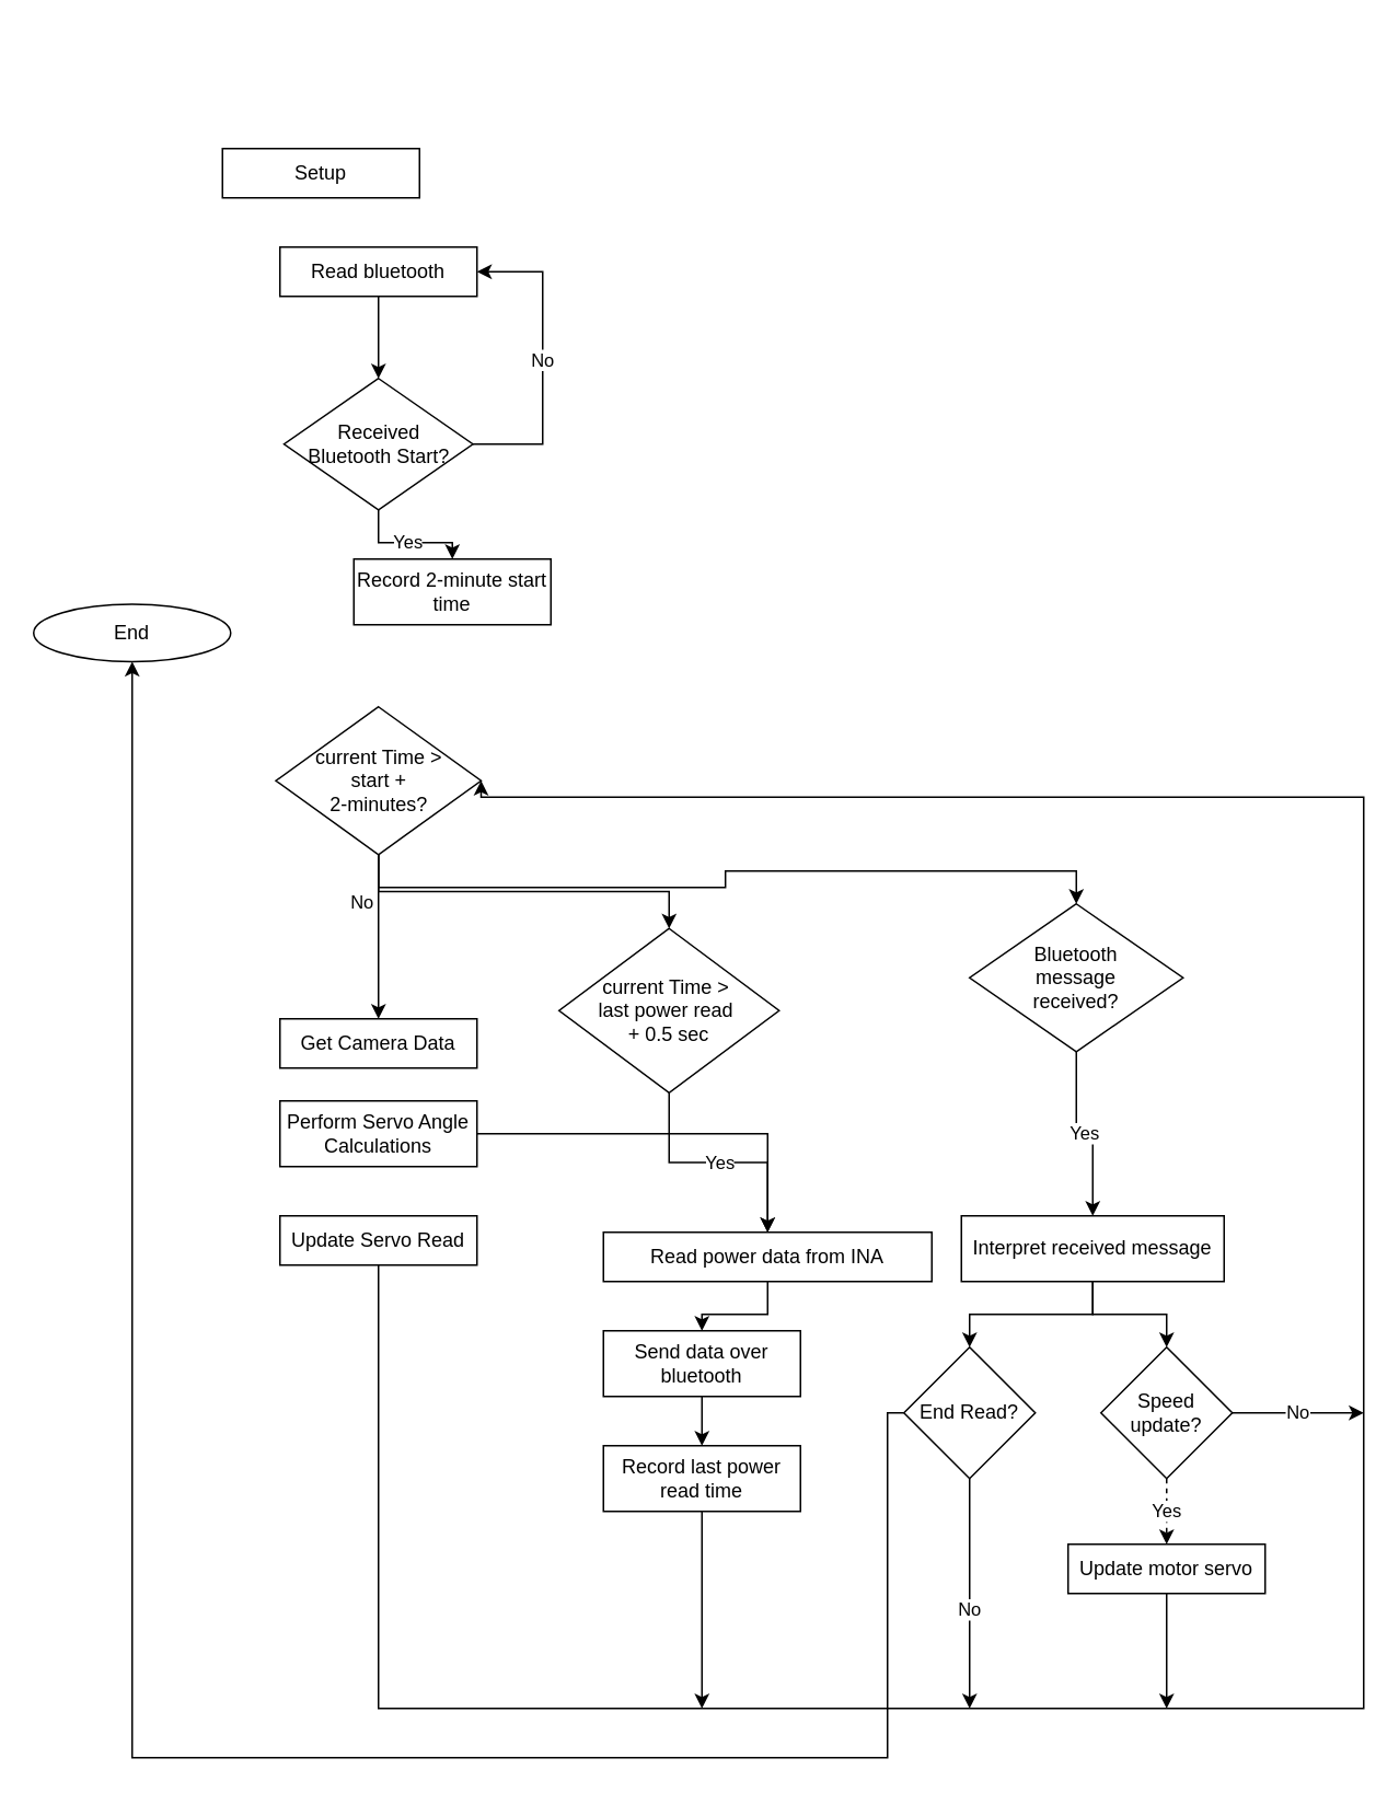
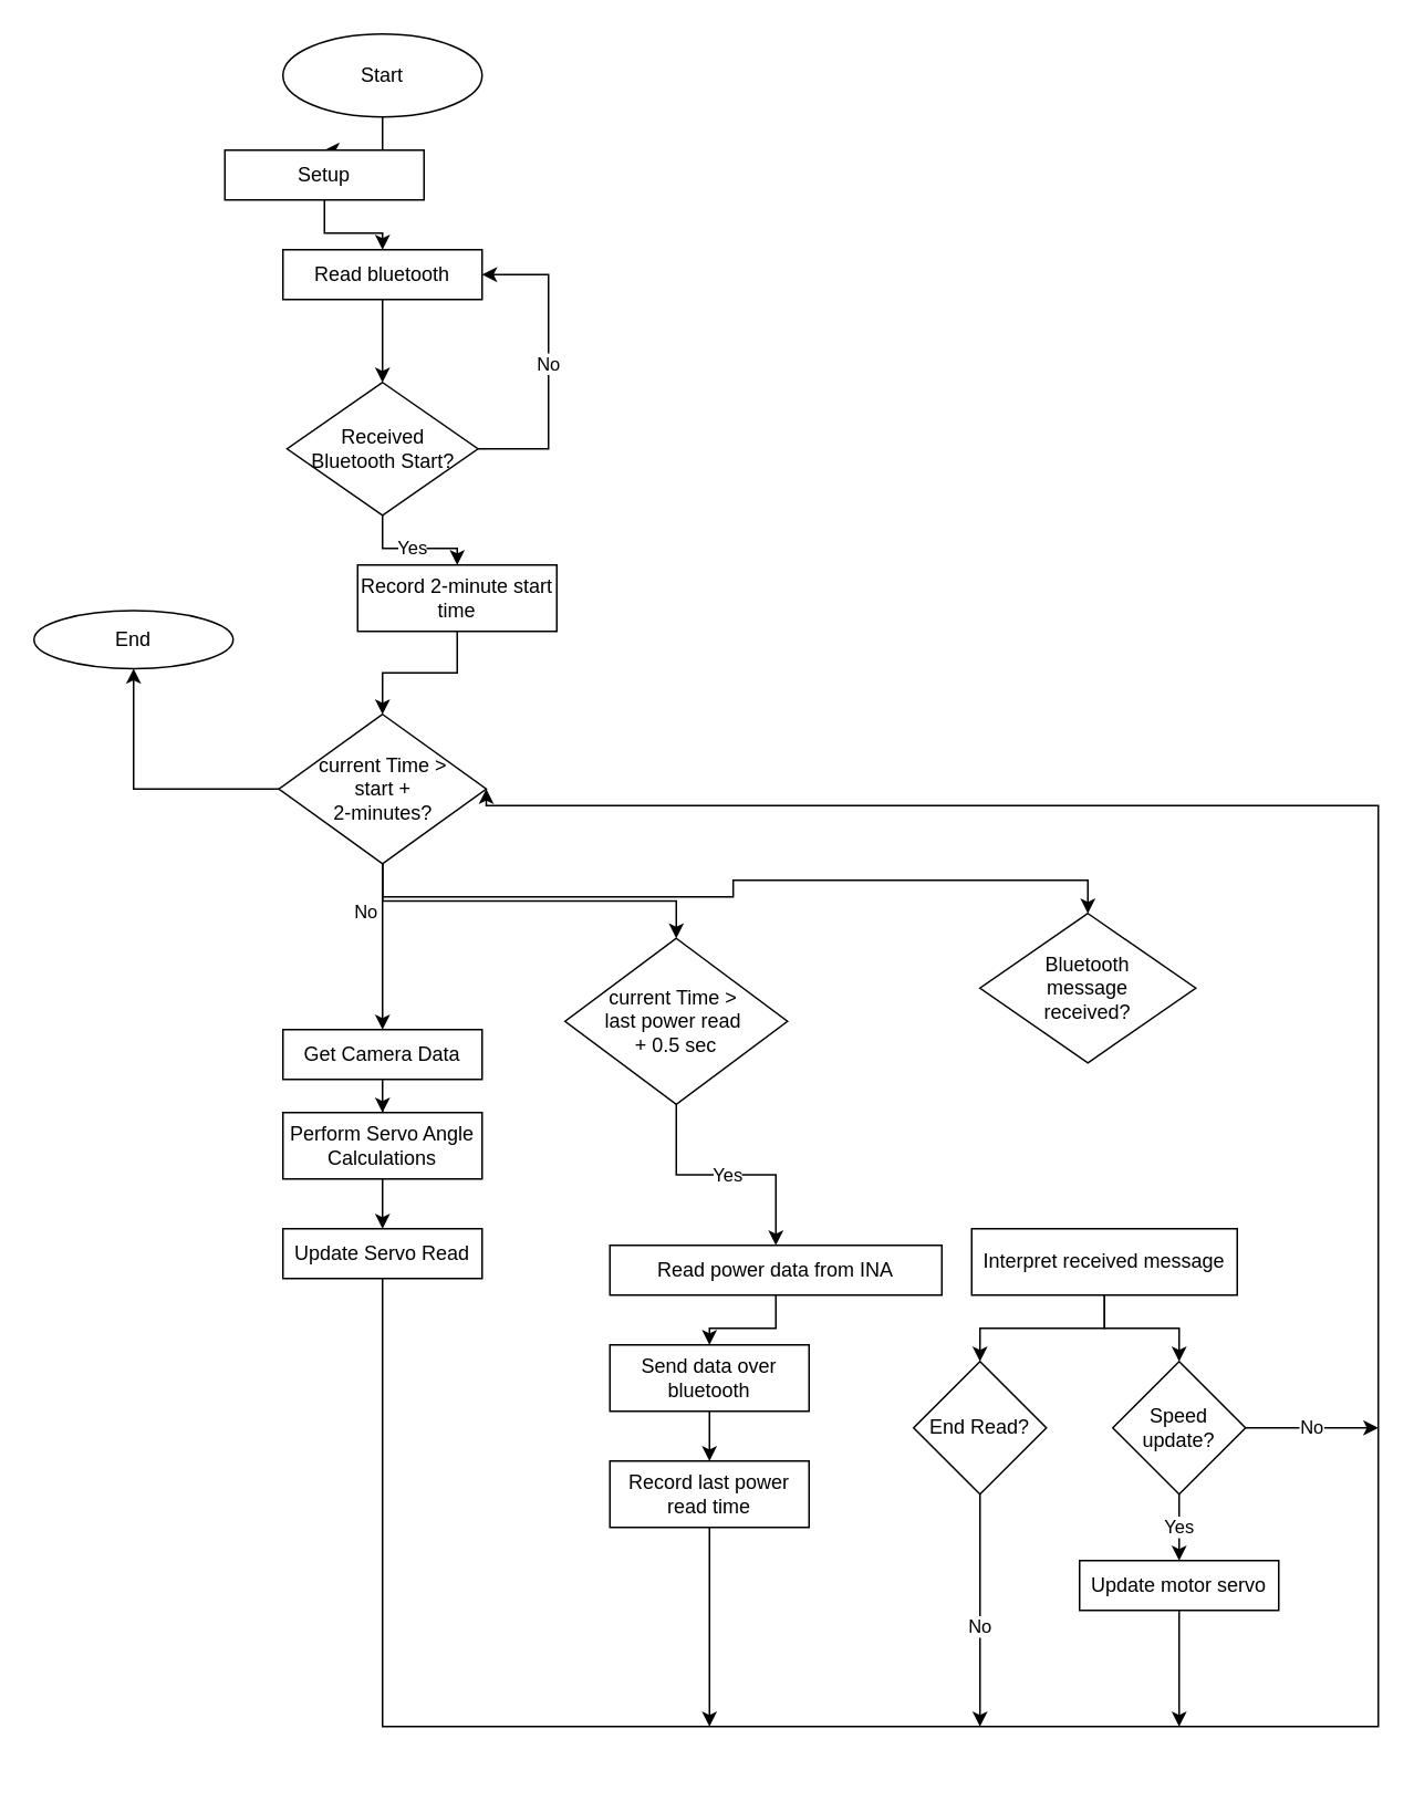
  <mxCell id="0" />
  <mxCell id="1" parent="0" />
+ <mxCell id="2" value="" style="edgeStyle=orthogonalEdgeStyle;rounded=0;orthogonalLoop=1;jettySize=auto;html=1;" edge="1" parent="1" source="3" target="5"><mxGeometry relative="1" as="geometry" /></mxCell>
+ <mxCell id="3" value="Start" style="ellipse;whiteSpace=wrap;html=1;" vertex="1" parent="1"><mxGeometry x="170" y="20" width="120" height="50" as="geometry" /></mxCell>
+ <mxCell id="4" value="" style="edgeStyle=orthogonalEdgeStyle;rounded=0;orthogonalLoop=1;jettySize=auto;html=1;" edge="1" parent="1" source="5" target="10"><mxGeometry relative="1" as="geometry" /></mxCell>
  <mxCell id="5" value="Setup" style="whiteSpace=wrap;html=1;" vertex="1" parent="1"><mxGeometry x="135" y="90" width="120" height="30" as="geometry" /></mxCell>
  <mxCell id="6" value="No" style="edgeStyle=orthogonalEdgeStyle;rounded=0;orthogonalLoop=1;jettySize=auto;html=1;entryX=1;entryY=0.5;entryDx=0;entryDy=0;exitX=1;exitY=0.5;exitDx=0;exitDy=0;" edge="1" parent="1" source="8" target="10"><mxGeometry relative="1" as="geometry"><Array as="points"><mxPoint x="330" y="270" /><mxPoint x="330" y="165" /></Array></mxGeometry></mxCell>
  <mxCell id="7" value="Yes" style="edgeStyle=orthogonalEdgeStyle;rounded=0;orthogonalLoop=1;jettySize=auto;html=1;" edge="1" parent="1" source="8" target="12"><mxGeometry relative="1" as="geometry" /></mxCell>
  <mxCell id="8" value="Received &lt;br&gt;Bluetooth Start?" style="rhombus;whiteSpace=wrap;html=1;" vertex="1" parent="1"><mxGeometry x="172.5" y="230" width="115" height="80" as="geometry" /></mxCell>
  <mxCell id="9" value="" style="edgeStyle=orthogonalEdgeStyle;rounded=0;orthogonalLoop=1;jettySize=auto;html=1;" edge="1" parent="1" source="10" target="8"><mxGeometry relative="1" as="geometry" /></mxCell>
  <mxCell id="10" value="Read bluetooth" style="whiteSpace=wrap;html=1;" vertex="1" parent="1"><mxGeometry x="170" y="150" width="120" height="30" as="geometry" /></mxCell>
+ <mxCell id="11" value="" style="edgeStyle=orthogonalEdgeStyle;rounded=0;orthogonalLoop=1;jettySize=auto;html=1;" edge="1" parent="1" source="12" target="17"><mxGeometry relative="1" as="geometry" /></mxCell>
  <mxCell id="12" value="Record 2-minute start time" style="whiteSpace=wrap;html=1;" vertex="1" parent="1"><mxGeometry x="215" y="340" width="120" height="40" as="geometry" /></mxCell>
  <mxCell id="13" value="No" style="edgeStyle=orthogonalEdgeStyle;rounded=0;orthogonalLoop=1;jettySize=auto;html=1;" edge="1" parent="1" source="17" target="19"><mxGeometry x="-0.427" y="-10" relative="1" as="geometry"><Array as="points"><mxPoint x="230" y="580" /><mxPoint x="230" y="580" /></Array><mxPoint as="offset" /></mxGeometry></mxCell>
  <mxCell id="14" style="edgeStyle=orthogonalEdgeStyle;rounded=0;orthogonalLoop=1;jettySize=auto;html=1;exitX=0.5;exitY=1;exitDx=0;exitDy=0;entryX=0.5;entryY=0;entryDx=0;entryDy=0;" edge="1" parent="1" source="17" target="25"><mxGeometry relative="1" as="geometry" /></mxCell>
  <mxCell id="15" style="edgeStyle=orthogonalEdgeStyle;rounded=0;orthogonalLoop=1;jettySize=auto;html=1;exitX=0.5;exitY=1;exitDx=0;exitDy=0;entryX=0.5;entryY=0;entryDx=0;entryDy=0;" edge="1" parent="1" source="17" target="33"><mxGeometry relative="1" as="geometry" /></mxCell>
+ <mxCell id="16" value="" style="edgeStyle=orthogonalEdgeStyle;rounded=0;orthogonalLoop=1;jettySize=auto;html=1;" edge="1" parent="1" source="17" target="46"><mxGeometry relative="1" as="geometry" /></mxCell>
  <mxCell id="17" value="current Time &amp;gt; &lt;br&gt;start + &lt;br&gt;2-minutes?" style="rhombus;whiteSpace=wrap;html=1;" vertex="1" parent="1"><mxGeometry x="167.5" y="430" width="125" height="90" as="geometry" /></mxCell>
+ <mxCell id="18" value="" style="edgeStyle=orthogonalEdgeStyle;rounded=0;orthogonalLoop=1;jettySize=auto;html=1;" edge="1" parent="1" source="19" target="21"><mxGeometry relative="1" as="geometry" /></mxCell>
  <mxCell id="19" value="Get Camera Data" style="whiteSpace=wrap;html=1;" vertex="1" parent="1"><mxGeometry x="170" y="620" width="120" height="30" as="geometry" /></mxCell>
- <mxCell id="20" value="" style="edgeStyle=orthogonalEdgeStyle;rounded=0;orthogonalLoop=1;jettySize=auto;html=1;" edge="1" parent="1" source="21" target="27"><mxGeometry relative="1" as="geometry" /></mxCell>
+ <mxCell id="20" value="" style="edgeStyle=orthogonalEdgeStyle;rounded=0;orthogonalLoop=1;jettySize=auto;html=1;" edge="1" parent="1" source="21" target="23"><mxGeometry relative="1" as="geometry" /></mxCell>
  <mxCell id="21" value="Perform Servo Angle Calculations" style="whiteSpace=wrap;html=1;" vertex="1" parent="1"><mxGeometry x="170" y="670" width="120" height="40" as="geometry" /></mxCell>
  <mxCell id="22" style="edgeStyle=orthogonalEdgeStyle;rounded=0;orthogonalLoop=1;jettySize=auto;html=1;entryX=1;entryY=0.5;entryDx=0;entryDy=0;" edge="1" parent="1" source="23" target="17"><mxGeometry relative="1" as="geometry"><Array as="points"><mxPoint x="230" y="1040" /><mxPoint x="830" y="1040" /><mxPoint x="830" y="485" /><mxPoint x="293" y="485" /></Array></mxGeometry></mxCell>
  <mxCell id="23" value="Update Servo Read" style="whiteSpace=wrap;html=1;" vertex="1" parent="1"><mxGeometry x="170" y="740" width="120" height="30" as="geometry" /></mxCell>
  <mxCell id="24" value="Yes" style="edgeStyle=orthogonalEdgeStyle;rounded=0;orthogonalLoop=1;jettySize=auto;html=1;" edge="1" parent="1" source="25" target="27"><mxGeometry relative="1" as="geometry" /></mxCell>
  <mxCell id="25" value="current Time &amp;gt;&amp;nbsp;&lt;br&gt;last power read&amp;nbsp;&lt;br&gt;+ 0.5 sec" style="rhombus;whiteSpace=wrap;html=1;" vertex="1" parent="1"><mxGeometry x="340" y="565" width="134" height="100" as="geometry" /></mxCell>
  <mxCell id="26" value="" style="edgeStyle=orthogonalEdgeStyle;rounded=0;orthogonalLoop=1;jettySize=auto;html=1;" edge="1" parent="1" source="27" target="29"><mxGeometry relative="1" as="geometry" /></mxCell>
  <mxCell id="27" value="Read power data from INA" style="whiteSpace=wrap;html=1;" vertex="1" parent="1"><mxGeometry x="367" y="750" width="200" height="30" as="geometry" /></mxCell>
  <mxCell id="28" value="" style="edgeStyle=orthogonalEdgeStyle;rounded=0;orthogonalLoop=1;jettySize=auto;html=1;" edge="1" parent="1" source="29" target="31"><mxGeometry relative="1" as="geometry" /></mxCell>
  <mxCell id="29" value="Send data over bluetooth" style="whiteSpace=wrap;html=1;" vertex="1" parent="1"><mxGeometry x="367" y="810" width="120" height="40" as="geometry" /></mxCell>
  <mxCell id="30" style="edgeStyle=orthogonalEdgeStyle;rounded=0;orthogonalLoop=1;jettySize=auto;html=1;" edge="1" parent="1" source="31"><mxGeometry relative="1" as="geometry"><mxPoint x="427" y="1040" as="targetPoint" /></mxGeometry></mxCell>
  <mxCell id="31" value="Record last power read time" style="whiteSpace=wrap;html=1;" vertex="1" parent="1"><mxGeometry x="367" y="880" width="120" height="40" as="geometry" /></mxCell>
- <mxCell id="32" value="Yes" style="edgeStyle=orthogonalEdgeStyle;rounded=0;orthogonalLoop=1;jettySize=auto;html=1;" edge="1" parent="1" source="33" target="36"><mxGeometry relative="1" as="geometry" /></mxCell>
  <mxCell id="33" value="Bluetooth &lt;br&gt;message &lt;br&gt;received?" style="rhombus;whiteSpace=wrap;html=1;" vertex="1" parent="1"><mxGeometry x="590" y="550" width="130" height="90" as="geometry" /></mxCell>
  <mxCell id="34" style="edgeStyle=orthogonalEdgeStyle;rounded=0;orthogonalLoop=1;jettySize=auto;html=1;entryX=0.5;entryY=0;entryDx=0;entryDy=0;" edge="1" parent="1" source="36" target="40"><mxGeometry relative="1" as="geometry" /></mxCell>
  <mxCell id="35" style="edgeStyle=orthogonalEdgeStyle;rounded=0;orthogonalLoop=1;jettySize=auto;html=1;exitX=0.5;exitY=1;exitDx=0;exitDy=0;entryX=0.5;entryY=0;entryDx=0;entryDy=0;" edge="1" parent="1" source="36" target="43"><mxGeometry relative="1" as="geometry" /></mxCell>
  <mxCell id="36" value="Interpret received message" style="whiteSpace=wrap;html=1;" vertex="1" parent="1"><mxGeometry x="585" y="740" width="160" height="40" as="geometry" /></mxCell>
  <mxCell id="37" style="edgeStyle=orthogonalEdgeStyle;rounded=0;orthogonalLoop=1;jettySize=auto;html=1;" edge="1" parent="1" source="40"><mxGeometry relative="1" as="geometry"><mxPoint x="590" y="1040" as="targetPoint" /></mxGeometry></mxCell>
  <mxCell id="38" value="No" style="edgeLabel;html=1;align=center;verticalAlign=middle;resizable=0;points=[];" vertex="1" connectable="0" parent="37"><mxGeometry x="0.142" y="-1" relative="1" as="geometry"><mxPoint as="offset" /></mxGeometry></mxCell>
- <mxCell id="39" style="edgeStyle=orthogonalEdgeStyle;rounded=0;orthogonalLoop=1;jettySize=auto;html=1;entryX=0.5;entryY=1;entryDx=0;entryDy=0;exitX=0;exitY=0.5;exitDx=0;exitDy=0;" edge="1" parent="1" source="40" target="46"><mxGeometry relative="1" as="geometry"><Array as="points"><mxPoint x="540" y="860" /><mxPoint x="540" y="1070" /><mxPoint x="80" y="1070" /></Array></mxGeometry></mxCell>
  <mxCell id="40" value="End Read?" style="rhombus;whiteSpace=wrap;html=1;" vertex="1" parent="1"><mxGeometry x="550" y="820" width="80" height="80" as="geometry" /></mxCell>
- <mxCell id="41" value="Yes" style="edgeStyle=orthogonalEdgeStyle;rounded=0;orthogonalLoop=1;jettySize=auto;html=1;entryX=0.5;entryY=0;entryDx=0;entryDy=0;dashed=1;" edge="1" parent="1" source="43" target="45"><mxGeometry relative="1" as="geometry"><mxPoint x="710" y="1027.5" as="targetPoint" /></mxGeometry></mxCell>
+ <mxCell id="41" value="Yes" style="edgeStyle=orthogonalEdgeStyle;rounded=0;orthogonalLoop=1;jettySize=auto;html=1;entryX=0.5;entryY=0;entryDx=0;entryDy=0;" edge="1" parent="1" source="43" target="45"><mxGeometry relative="1" as="geometry"><mxPoint x="710" y="1027.5" as="targetPoint" /></mxGeometry></mxCell>
  <mxCell id="42" value="No" style="edgeStyle=orthogonalEdgeStyle;rounded=0;orthogonalLoop=1;jettySize=auto;html=1;" edge="1" parent="1" source="43"><mxGeometry relative="1" as="geometry"><mxPoint x="830" y="860" as="targetPoint" /></mxGeometry></mxCell>
  <mxCell id="43" value="Speed update?" style="rhombus;whiteSpace=wrap;html=1;" vertex="1" parent="1"><mxGeometry x="670" y="820" width="80" height="80" as="geometry" /></mxCell>
  <mxCell id="44" style="edgeStyle=orthogonalEdgeStyle;rounded=0;orthogonalLoop=1;jettySize=auto;html=1;exitX=0.5;exitY=1;exitDx=0;exitDy=0;" edge="1" parent="1" source="45"><mxGeometry relative="1" as="geometry"><mxPoint x="710" y="1040" as="targetPoint" /><mxPoint x="710" y="970" as="sourcePoint" /></mxGeometry></mxCell>
  <mxCell id="45" value="Update motor servo" style="whiteSpace=wrap;html=1;" vertex="1" parent="1"><mxGeometry x="650" y="940" width="120" height="30" as="geometry" /></mxCell>
  <mxCell id="46" value="End" style="ellipse;whiteSpace=wrap;html=1;" vertex="1" parent="1"><mxGeometry x="20" y="367.5" width="120" height="35" as="geometry" /></mxCell>
